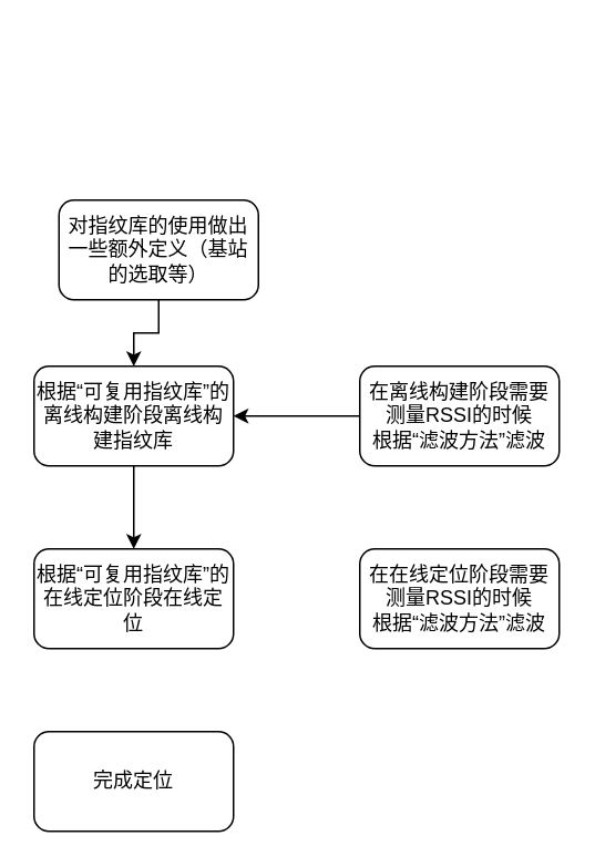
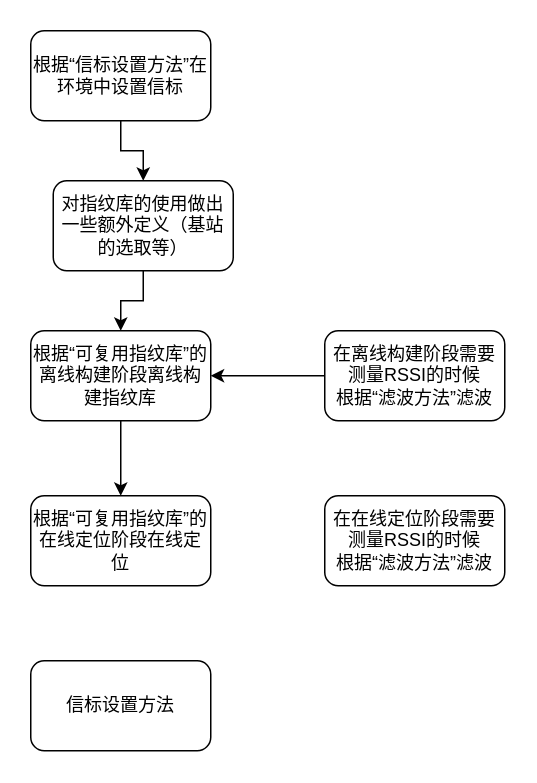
  <mxCell id="0" />
  <mxCell id="1" parent="0" />
+ <mxCell id="2" value="" style="edgeStyle=orthogonalEdgeStyle;rounded=0;orthogonalLoop=1;jettySize=auto;html=1;" edge="1" parent="1" source="3" target="10"><mxGeometry relative="1" as="geometry" /></mxCell>
+ <mxCell id="3" value="根据“信标设置方法”在环境中设置信标" style="rounded=1;whiteSpace=wrap;html=1;" vertex="1" parent="1"><mxGeometry x="20" y="20" width="120" height="60" as="geometry" /></mxCell>
  <mxCell id="4" value="" style="edgeStyle=orthogonalEdgeStyle;rounded=0;orthogonalLoop=1;jettySize=auto;html=1;" edge="1" parent="1" source="5" target="8"><mxGeometry relative="1" as="geometry" /></mxCell>
  <mxCell id="5" value="根据“可复用指纹库”的离线构建阶段离线构建指纹库" style="rounded=1;whiteSpace=wrap;html=1;" vertex="1" parent="1"><mxGeometry x="20" y="220" width="120" height="60" as="geometry" /></mxCell>
  <mxCell id="6" value="" style="edgeStyle=orthogonalEdgeStyle;rounded=0;orthogonalLoop=1;jettySize=auto;html=1;" edge="1" parent="1" source="7" target="5"><mxGeometry relative="1" as="geometry" /></mxCell>
  <mxCell id="7" value="在离线构建阶段需要测量RSSI的时候&lt;br&gt;根据“滤波方法”滤波" style="rounded=1;whiteSpace=wrap;html=1;" vertex="1" parent="1"><mxGeometry x="216" y="220" width="120" height="60" as="geometry" /></mxCell>
  <mxCell id="8" value="根据“可复用指纹库”的在线定位阶段在线定位" style="rounded=1;whiteSpace=wrap;html=1;" vertex="1" parent="1"><mxGeometry x="20" y="330" width="120" height="60" as="geometry" /></mxCell>
  <mxCell id="9" value="" style="edgeStyle=orthogonalEdgeStyle;rounded=0;orthogonalLoop=1;jettySize=auto;html=1;" edge="1" parent="1" source="10" target="5"><mxGeometry relative="1" as="geometry" /></mxCell>
  <mxCell id="10" value="对指纹库的使用做出一些额外定义（基站的选取等）" style="rounded=1;whiteSpace=wrap;html=1;" vertex="1" parent="1"><mxGeometry x="35" y="120" width="120" height="60" as="geometry" /></mxCell>
  <mxCell id="11" value="在在线定位阶段需要测量RSSI的时候&lt;br&gt;根据“滤波方法”滤波" style="rounded=1;whiteSpace=wrap;html=1;" vertex="1" parent="1"><mxGeometry x="216" y="330" width="120" height="60" as="geometry" /></mxCell>
- <mxCell id="12" value="完成定位" style="rounded=1;whiteSpace=wrap;html=1;" vertex="1" parent="1"><mxGeometry x="20" y="440" width="120" height="60" as="geometry" /></mxCell>
+ <mxCell id="12" value="信标设置方法" style="rounded=1;whiteSpace=wrap;html=1;" vertex="1" parent="1"><mxGeometry x="20" y="440" width="120" height="60" as="geometry" /></mxCell>
